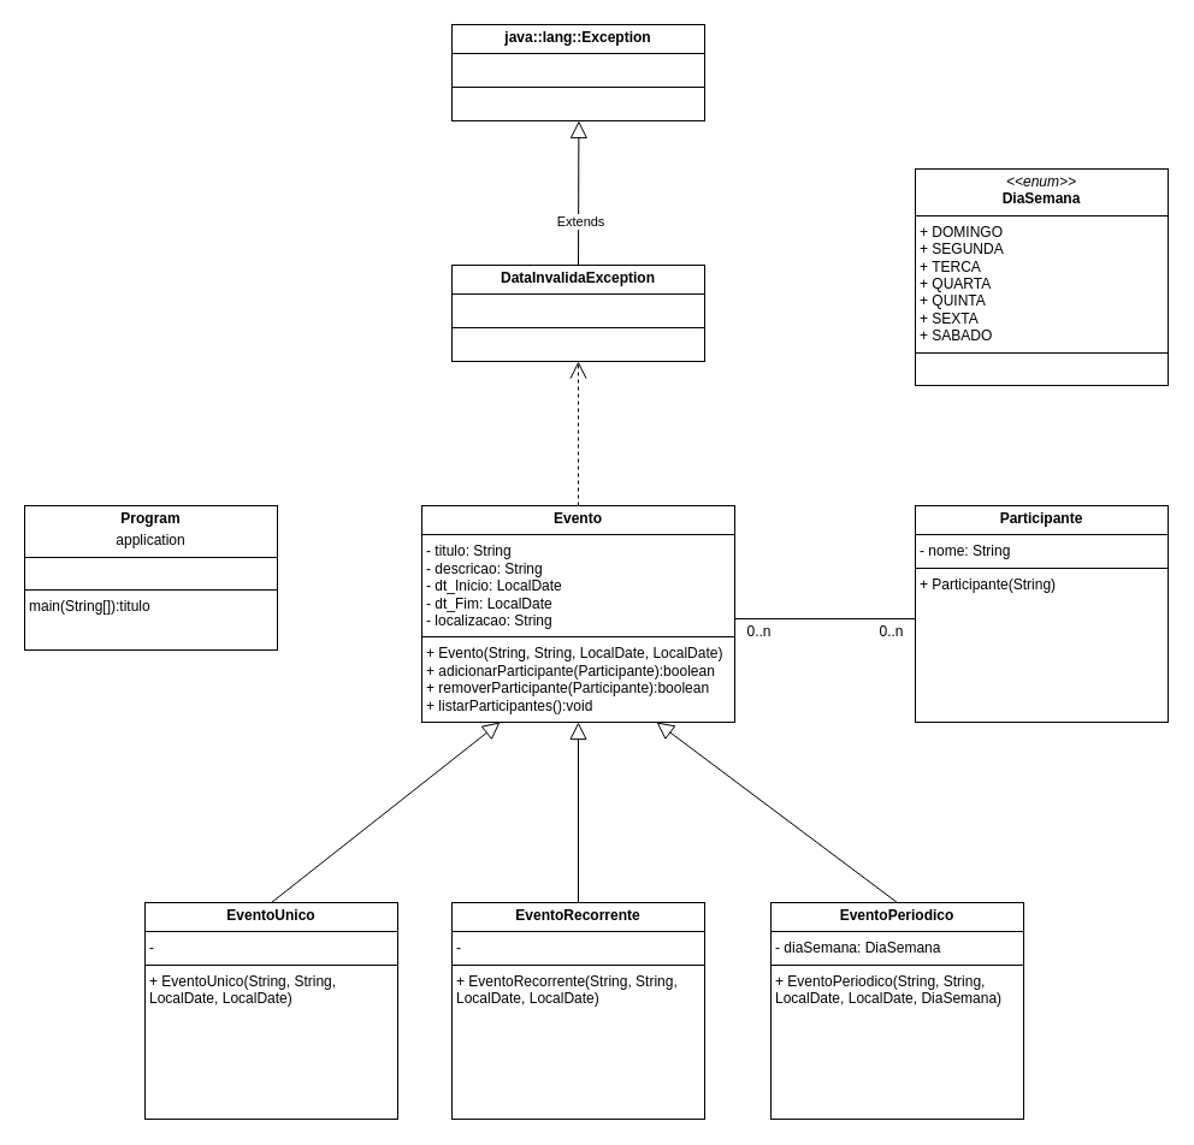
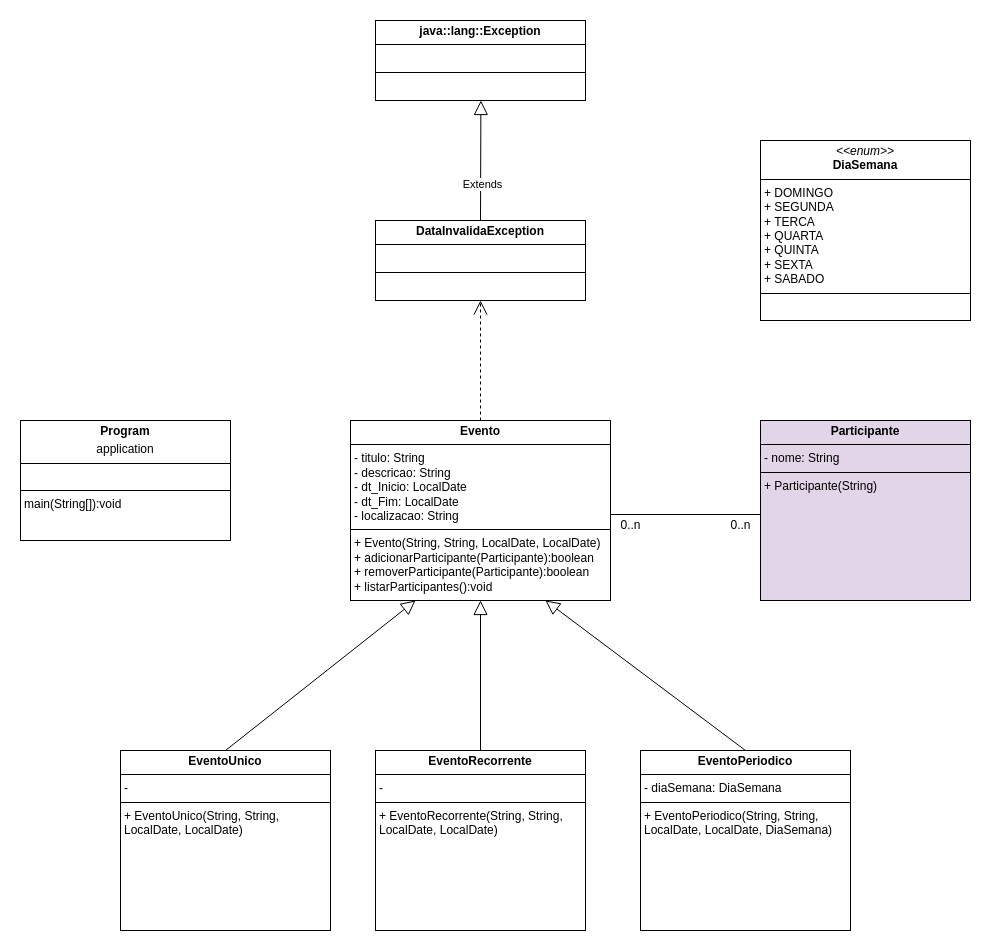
  <mxCell id="0" />
  <mxCell id="1" parent="0" />
  <mxCell id="2" value="&lt;p style=&quot;margin:0px;margin-top:4px;text-align:center;&quot;&gt;&lt;b style=&quot;background-color: initial;&quot;&gt;Evento&lt;/b&gt;&lt;br&gt;&lt;/p&gt;&lt;hr size=&quot;1&quot; style=&quot;border-style:solid;&quot;&gt;&lt;p style=&quot;margin:0px;margin-left:4px;&quot;&gt;- titulo: String&lt;br&gt;- descricao: String&lt;/p&gt;&lt;p style=&quot;margin:0px;margin-left:4px;&quot;&gt;- dt_Inicio: LocalDate&lt;/p&gt;&lt;p style=&quot;margin:0px;margin-left:4px;&quot;&gt;- dt_Fim: LocalDate&lt;/p&gt;&lt;p style=&quot;margin:0px;margin-left:4px;&quot;&gt;- localizacao: String&lt;/p&gt;&lt;hr size=&quot;1&quot; style=&quot;border-style:solid;&quot;&gt;&lt;p style=&quot;margin:0px;margin-left:4px;&quot;&gt;+ Evento(String, String, LocalDate, LocalDate)&lt;/p&gt;&lt;p style=&quot;margin:0px;margin-left:4px;&quot;&gt;+ adicionarParticipante(Participante):boolean&lt;br&gt;+ removerParticipante(Participante):boolean&lt;/p&gt;&lt;p style=&quot;margin:0px;margin-left:4px;&quot;&gt;+ listarParticipantes():void&lt;/p&gt;" style="verticalAlign=top;align=left;overflow=fill;html=1;whiteSpace=wrap;" vertex="1" parent="1"><mxGeometry x="350" y="420" width="260" height="180" as="geometry" /></mxCell>
  <mxCell id="3" value="&lt;p style=&quot;margin:0px;margin-top:4px;text-align:center;&quot;&gt;&lt;b&gt;EventoUnico&lt;/b&gt;&lt;/p&gt;&lt;hr size=&quot;1&quot; style=&quot;border-style:solid;&quot;&gt;&lt;p style=&quot;margin:0px;margin-left:4px;&quot;&gt;-&amp;nbsp;&lt;br&gt;&lt;/p&gt;&lt;hr size=&quot;1&quot; style=&quot;border-style:solid;&quot;&gt;&lt;p style=&quot;margin:0px;margin-left:4px;&quot;&gt;+ EventoUnico(&lt;span style=&quot;background-color: initial;&quot;&gt;String, String, LocalDate, LocalDate&lt;/span&gt;&lt;span style=&quot;background-color: initial;&quot;&gt;)&lt;/span&gt;&lt;/p&gt;" style="verticalAlign=top;align=left;overflow=fill;html=1;whiteSpace=wrap;" vertex="1" parent="1"><mxGeometry x="120" y="750" width="210" height="180" as="geometry" /></mxCell>
  <mxCell id="4" value="&lt;p style=&quot;margin:0px;margin-top:4px;text-align:center;&quot;&gt;&lt;b&gt;EventoRecorrente&lt;/b&gt;&lt;/p&gt;&lt;hr size=&quot;1&quot; style=&quot;border-style:solid;&quot;&gt;&lt;p style=&quot;margin:0px;margin-left:4px;&quot;&gt;-&amp;nbsp;&lt;br&gt;&lt;/p&gt;&lt;hr size=&quot;1&quot; style=&quot;border-style:solid;&quot;&gt;&lt;p style=&quot;margin:0px;margin-left:4px;&quot;&gt;+ EventoRecorrente(&lt;span style=&quot;background-color: initial;&quot;&gt;String, String, LocalDate, LocalDate&lt;/span&gt;&lt;span style=&quot;background-color: initial;&quot;&gt;)&lt;/span&gt;&lt;/p&gt;" style="verticalAlign=top;align=left;overflow=fill;html=1;whiteSpace=wrap;" vertex="1" parent="1"><mxGeometry x="375" y="750" width="210" height="180" as="geometry" /></mxCell>
  <mxCell id="5" value="&lt;p style=&quot;margin:0px;margin-top:4px;text-align:center;&quot;&gt;&lt;b&gt;EventoPeriodico&lt;/b&gt;&lt;/p&gt;&lt;hr size=&quot;1&quot; style=&quot;border-style:solid;&quot;&gt;&lt;p style=&quot;margin:0px;margin-left:4px;&quot;&gt;- diaSemana: DiaSemana&lt;br&gt;&lt;/p&gt;&lt;hr size=&quot;1&quot; style=&quot;border-style:solid;&quot;&gt;&lt;p style=&quot;margin:0px;margin-left:4px;&quot;&gt;+ EventoPeriodico(&lt;span style=&quot;background-color: initial;&quot;&gt;String, String, LocalDate, LocalDate, DiaSemana&lt;/span&gt;&lt;span style=&quot;background-color: initial;&quot;&gt;)&lt;/span&gt;&lt;br&gt;&lt;/p&gt;" style="verticalAlign=top;align=left;overflow=fill;html=1;whiteSpace=wrap;" vertex="1" parent="1"><mxGeometry x="640" y="750" width="210" height="180" as="geometry" /></mxCell>
  <mxCell id="6" value="&lt;p style=&quot;margin:0px;margin-top:4px;text-align:center;&quot;&gt;&lt;i&gt;&amp;lt;&amp;lt;enum&amp;gt;&amp;gt;&lt;/i&gt;&lt;br&gt;&lt;b&gt;DiaSemana&lt;/b&gt;&lt;/p&gt;&lt;hr size=&quot;1&quot; style=&quot;border-style:solid;&quot;&gt;&lt;p style=&quot;margin:0px;margin-left:4px;&quot;&gt;+ DOMINGO&lt;/p&gt;&lt;p style=&quot;margin:0px;margin-left:4px;&quot;&gt;+ SEGUNDA&lt;/p&gt;&lt;p style=&quot;margin:0px;margin-left:4px;&quot;&gt;+ TERCA&lt;/p&gt;&lt;p style=&quot;margin:0px;margin-left:4px;&quot;&gt;+ QUARTA&lt;/p&gt;&lt;p style=&quot;margin:0px;margin-left:4px;&quot;&gt;+ QUINTA&lt;/p&gt;&lt;p style=&quot;margin:0px;margin-left:4px;&quot;&gt;+ SEXTA&lt;/p&gt;&lt;p style=&quot;margin:0px;margin-left:4px;&quot;&gt;+ SABADO&amp;nbsp;&lt;br&gt;&lt;/p&gt;&lt;hr size=&quot;1&quot; style=&quot;border-style:solid;&quot;&gt;&lt;p style=&quot;margin:0px;margin-left:4px;&quot;&gt;&lt;br&gt;&lt;/p&gt;" style="verticalAlign=top;align=left;overflow=fill;html=1;whiteSpace=wrap;" vertex="1" parent="1"><mxGeometry x="760" y="140" width="210" height="180" as="geometry" /></mxCell>
- <mxCell id="7" value="&lt;p style=&quot;margin:0px;margin-top:4px;text-align:center;&quot;&gt;&lt;b&gt;Participante&lt;/b&gt;&lt;/p&gt;&lt;hr size=&quot;1&quot; style=&quot;border-style:solid;&quot;&gt;&lt;p style=&quot;margin:0px;margin-left:4px;&quot;&gt;- nome: String&lt;br&gt;&lt;/p&gt;&lt;hr size=&quot;1&quot; style=&quot;border-style:solid;&quot;&gt;&lt;p style=&quot;margin:0px;margin-left:4px;&quot;&gt;+ Participante(String)&lt;/p&gt;" style="verticalAlign=top;align=left;overflow=fill;html=1;whiteSpace=wrap;" vertex="1" parent="1"><mxGeometry x="760" y="420" width="210" height="180" as="geometry" /></mxCell>
+ <mxCell id="7" value="&lt;p style=&quot;margin:0px;margin-top:4px;text-align:center;&quot;&gt;&lt;b&gt;Participante&lt;/b&gt;&lt;/p&gt;&lt;hr size=&quot;1&quot; style=&quot;border-style:solid;&quot;&gt;&lt;p style=&quot;margin:0px;margin-left:4px;&quot;&gt;- nome: String&lt;br&gt;&lt;/p&gt;&lt;hr size=&quot;1&quot; style=&quot;border-style:solid;&quot;&gt;&lt;p style=&quot;margin:0px;margin-left:4px;&quot;&gt;+ Participante(String)&lt;/p&gt;" style="verticalAlign=top;align=left;overflow=fill;html=1;whiteSpace=wrap;fillColor=#e1d5e7;" vertex="1" parent="1"><mxGeometry x="760" y="420" width="210" height="180" as="geometry" /></mxCell>
  <mxCell id="8" value="" style="endArrow=block;endFill=0;endSize=12;html=1;rounded=0;exitX=0.5;exitY=0;exitDx=0;exitDy=0;entryX=0.25;entryY=1;entryDx=0;entryDy=0;" edge="1" parent="1" source="3" target="2"><mxGeometry width="160" relative="1" as="geometry"><mxPoint x="190" y="710" as="sourcePoint" /><mxPoint x="430" y="650" as="targetPoint" /></mxGeometry></mxCell>
  <mxCell id="9" value="" style="endArrow=block;endFill=0;endSize=12;html=1;rounded=0;exitX=0.5;exitY=0;exitDx=0;exitDy=0;entryX=0.5;entryY=1;entryDx=0;entryDy=0;" edge="1" parent="1" source="4" target="2"><mxGeometry width="160" relative="1" as="geometry"><mxPoint x="235" y="760" as="sourcePoint" /><mxPoint x="433" y="610" as="targetPoint" /></mxGeometry></mxCell>
  <mxCell id="10" value="" style="endArrow=block;endFill=0;endSize=12;html=1;rounded=0;exitX=0.5;exitY=0;exitDx=0;exitDy=0;entryX=0.75;entryY=1;entryDx=0;entryDy=0;" edge="1" parent="1" source="5" target="2"><mxGeometry width="160" relative="1" as="geometry"><mxPoint x="350" y="760" as="sourcePoint" /><mxPoint x="548" y="610" as="targetPoint" /></mxGeometry></mxCell>
  <mxCell id="11" value="&lt;p style=&quot;margin:0px;margin-top:4px;text-align:center;&quot;&gt;&lt;b&gt;java::lang::Exception&lt;/b&gt;&lt;/p&gt;&lt;hr size=&quot;1&quot; style=&quot;border-style:solid;&quot;&gt;&lt;p style=&quot;margin:0px;margin-left:4px;&quot;&gt;&lt;br&gt;&lt;/p&gt;&lt;hr size=&quot;1&quot; style=&quot;border-style:solid;&quot;&gt;&lt;p style=&quot;margin:0px;margin-left:4px;&quot;&gt;&lt;br&gt;&lt;/p&gt;" style="verticalAlign=top;align=left;overflow=fill;html=1;whiteSpace=wrap;" vertex="1" parent="1"><mxGeometry x="375" y="20" width="210" height="80" as="geometry" /></mxCell>
  <mxCell id="12" value="&lt;p style=&quot;margin:0px;margin-top:4px;text-align:center;&quot;&gt;&lt;b style=&quot;background-color: initial;&quot;&gt;DataInvalidaException&lt;/b&gt;&lt;br&gt;&lt;/p&gt;&lt;hr size=&quot;1&quot; style=&quot;border-style:solid;&quot;&gt;&lt;p style=&quot;margin:0px;margin-left:4px;&quot;&gt;&lt;br&gt;&lt;/p&gt;&lt;hr size=&quot;1&quot; style=&quot;border-style:solid;&quot;&gt;&lt;p style=&quot;margin:0px;margin-left:4px;&quot;&gt;&lt;br&gt;&lt;/p&gt;" style="verticalAlign=top;align=left;overflow=fill;html=1;whiteSpace=wrap;" vertex="1" parent="1"><mxGeometry x="375" y="220" width="210" height="80" as="geometry" /></mxCell>
  <mxCell id="13" value="" style="endArrow=block;endFill=0;endSize=12;html=1;rounded=0;exitX=0.5;exitY=0;exitDx=0;exitDy=0;" edge="1" parent="1"><mxGeometry width="160" relative="1" as="geometry"><mxPoint x="480" y="220" as="sourcePoint" /><mxPoint x="480.42" y="100" as="targetPoint" /></mxGeometry></mxCell>
  <mxCell id="14" value="Extends" style="edgeLabel;html=1;align=center;verticalAlign=middle;resizable=0;points=[];" vertex="1" connectable="0" parent="13"><mxGeometry x="-0.391" y="-1" relative="1" as="geometry"><mxPoint as="offset" /></mxGeometry></mxCell>
  <mxCell id="15" value="" style="endArrow=open;endFill=0;endSize=12;html=1;rounded=0;exitX=0.5;exitY=0;exitDx=0;exitDy=0;entryX=0.5;entryY=1;entryDx=0;entryDy=0;dashed=1;" edge="1" parent="1" source="2" target="12"><mxGeometry width="160" relative="1" as="geometry"><mxPoint x="464.58" y="330" as="sourcePoint" /><mxPoint x="464.58" y="180" as="targetPoint" /></mxGeometry></mxCell>
  <mxCell id="16" value="" style="line;strokeWidth=1;fillColor=none;align=left;verticalAlign=middle;spacingTop=-1;spacingLeft=3;spacingRight=3;rotatable=0;labelPosition=right;points=[];portConstraint=eastwest;strokeColor=inherit;" vertex="1" parent="1"><mxGeometry x="610" y="510" width="150" height="8" as="geometry" /></mxCell>
  <mxCell id="17" value="0..n" style="text;html=1;align=center;verticalAlign=middle;resizable=0;points=[];autosize=1;strokeColor=none;fillColor=none;" vertex="1" parent="1"><mxGeometry x="720" y="510" width="40" height="30" as="geometry" /></mxCell>
  <mxCell id="18" value="0..n" style="text;html=1;align=center;verticalAlign=middle;resizable=0;points=[];autosize=1;strokeColor=none;fillColor=none;" vertex="1" parent="1"><mxGeometry x="610" y="510" width="40" height="30" as="geometry" /></mxCell>
- <mxCell id="19" value="&lt;p style=&quot;margin:0px;margin-top:4px;text-align:center;&quot;&gt;&lt;b&gt;Program&lt;/b&gt;&lt;/p&gt;&lt;p style=&quot;margin:0px;margin-top:4px;text-align:center;&quot;&gt;application&lt;/p&gt;&lt;hr size=&quot;1&quot; style=&quot;border-style:solid;&quot;&gt;&lt;p style=&quot;margin:0px;margin-left:4px;&quot;&gt;&lt;br&gt;&lt;/p&gt;&lt;hr size=&quot;1&quot; style=&quot;border-style:solid;&quot;&gt;&lt;p style=&quot;margin:0px;margin-left:4px;&quot;&gt;main(String[]):titulo&lt;/p&gt;" style="verticalAlign=top;align=left;overflow=fill;html=1;whiteSpace=wrap;" vertex="1" parent="1"><mxGeometry x="20" y="420" width="210" height="120" as="geometry" /></mxCell>
+ <mxCell id="19" value="&lt;p style=&quot;margin:0px;margin-top:4px;text-align:center;&quot;&gt;&lt;b&gt;Program&lt;/b&gt;&lt;/p&gt;&lt;p style=&quot;margin:0px;margin-top:4px;text-align:center;&quot;&gt;application&lt;/p&gt;&lt;hr size=&quot;1&quot; style=&quot;border-style:solid;&quot;&gt;&lt;p style=&quot;margin:0px;margin-left:4px;&quot;&gt;&lt;br&gt;&lt;/p&gt;&lt;hr size=&quot;1&quot; style=&quot;border-style:solid;&quot;&gt;&lt;p style=&quot;margin:0px;margin-left:4px;&quot;&gt;main(String[]):void&lt;/p&gt;" style="verticalAlign=top;align=left;overflow=fill;html=1;whiteSpace=wrap;" vertex="1" parent="1"><mxGeometry x="20" y="420" width="210" height="120" as="geometry" /></mxCell>
